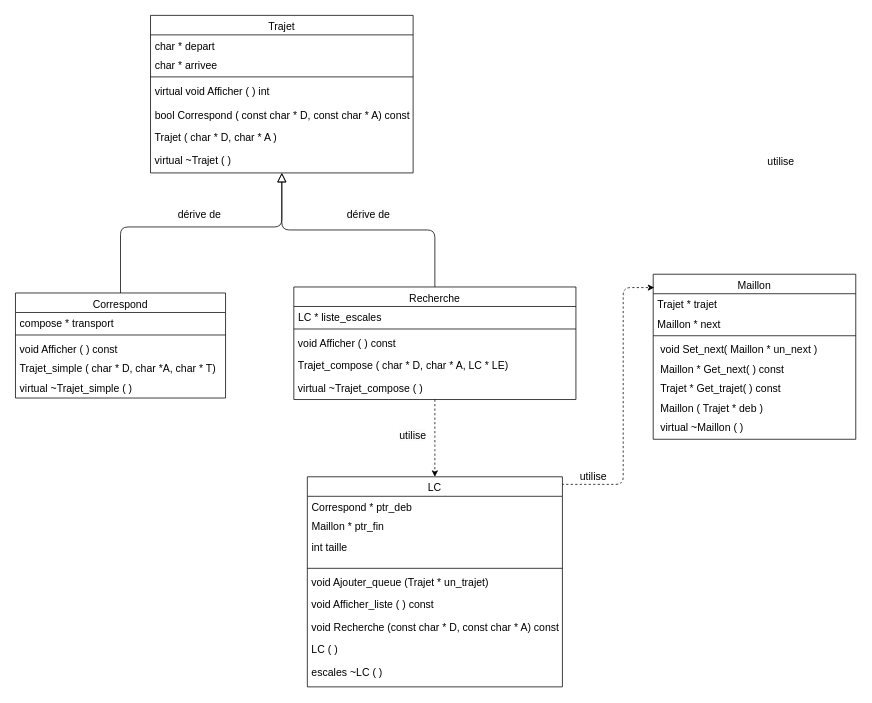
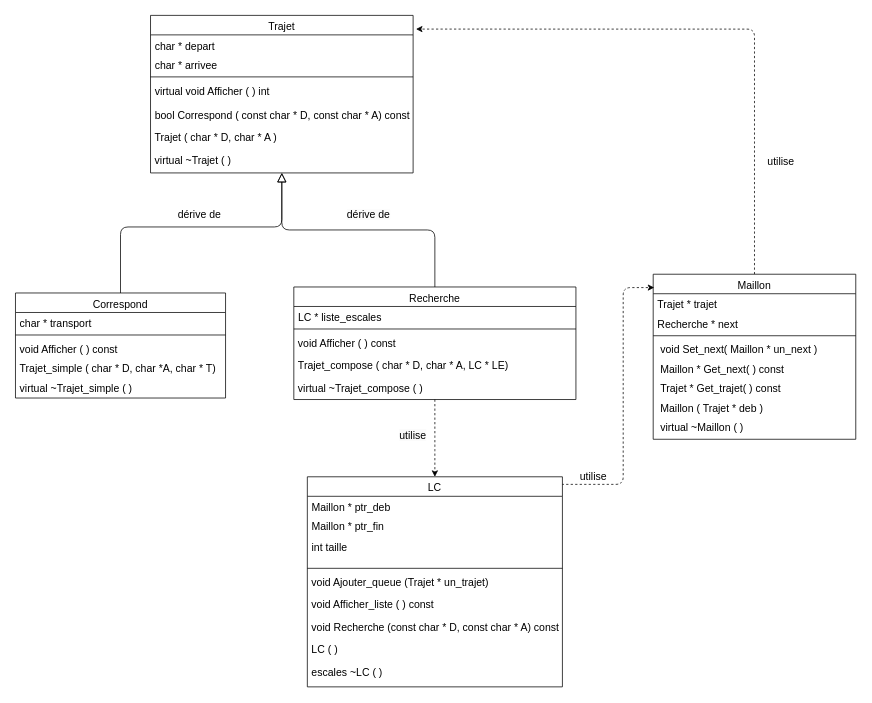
  <mxCell id="0" />
  <mxCell id="1" parent="0" />
  <mxCell id="2" value="Correspond" style="swimlane;fontStyle=0;align=center;verticalAlign=top;childLayout=stackLayout;horizontal=1;startSize=26;horizontalStack=0;resizeParent=1;resizeLast=0;collapsible=1;marginBottom=0;rounded=0;shadow=0;strokeWidth=1;flipH=0;flipV=0;labelBackgroundColor=none;fontSize=14;" parent="1" vertex="1"><mxGeometry x="20" y="390" width="280" height="140" as="geometry"><mxRectangle x="130" y="380" width="160" height="26" as="alternateBounds" /></mxGeometry></mxCell>
- <mxCell id="3" value="compose * transport" style="text;align=left;verticalAlign=top;spacingLeft=4;spacingRight=4;overflow=hidden;rotatable=0;points=[[0,0.5],[1,0.5]];portConstraint=eastwest;labelBackgroundColor=none;fontSize=14;" parent="2" vertex="1"><mxGeometry y="26" width="280" height="26" as="geometry" /></mxCell>
+ <mxCell id="3" value="char * transport" style="text;align=left;verticalAlign=top;spacingLeft=4;spacingRight=4;overflow=hidden;rotatable=0;points=[[0,0.5],[1,0.5]];portConstraint=eastwest;labelBackgroundColor=none;fontSize=14;" parent="2" vertex="1"><mxGeometry y="26" width="280" height="26" as="geometry" /></mxCell>
  <mxCell id="4" value="" style="line;html=1;strokeWidth=1;align=left;verticalAlign=middle;spacingTop=-1;spacingLeft=3;spacingRight=3;rotatable=0;labelPosition=right;points=[];portConstraint=eastwest;labelBackgroundColor=none;fontSize=14;" parent="2" vertex="1"><mxGeometry y="52" width="280" height="8" as="geometry" /></mxCell>
  <mxCell id="5" value="void Afficher ( ) const" style="text;align=left;verticalAlign=top;spacingLeft=4;spacingRight=4;overflow=hidden;rotatable=0;points=[[0,0.5],[1,0.5]];portConstraint=eastwest;fontStyle=0;labelBackgroundColor=none;fontSize=14;" parent="2" vertex="1"><mxGeometry y="60" width="280" height="26" as="geometry" /></mxCell>
  <mxCell id="6" value="Trajet_simple ( char * D, char *A, char * T)" style="text;align=left;verticalAlign=top;spacingLeft=4;spacingRight=4;overflow=hidden;rotatable=0;points=[[0,0.5],[1,0.5]];portConstraint=eastwest;labelBackgroundColor=none;fontSize=14;" parent="2" vertex="1"><mxGeometry y="86" width="280" height="26" as="geometry" /></mxCell>
  <mxCell id="7" value="virtual ~Trajet_simple ( )" style="text;align=left;verticalAlign=top;spacingLeft=4;spacingRight=4;overflow=hidden;rotatable=0;points=[[0,0.5],[1,0.5]];portConstraint=eastwest;rounded=0;shadow=0;html=0;labelBackgroundColor=none;fontSize=14;" parent="2" vertex="1"><mxGeometry y="112" width="280" height="28" as="geometry" /></mxCell>
  <mxCell id="8" value="" style="edgeStyle=orthogonalEdgeStyle;rounded=1;orthogonalLoop=1;jettySize=auto;html=1;fontFamily=Helvetica;fontSize=12;fontColor=default;entryX=0.5;entryY=0;entryDx=0;entryDy=0;dashed=1;" edge="1" parent="1" source="9" target="34"><mxGeometry relative="1" as="geometry"><Array as="points"><mxPoint x="579" y="590" /><mxPoint x="579" y="590" /></Array></mxGeometry></mxCell>
  <mxCell id="9" value="Recherche" style="swimlane;fontStyle=0;align=center;verticalAlign=top;childLayout=stackLayout;horizontal=1;startSize=26;horizontalStack=0;resizeParent=1;resizeLast=0;collapsible=1;marginBottom=0;rounded=0;shadow=0;strokeWidth=1;labelBackgroundColor=none;fontSize=14;" parent="1" vertex="1"><mxGeometry x="391" y="382" width="376" height="150" as="geometry"><mxRectangle x="340" y="380" width="170" height="26" as="alternateBounds" /></mxGeometry></mxCell>
  <mxCell id="10" value="LC * liste_escales" style="text;align=left;verticalAlign=top;spacingLeft=4;spacingRight=4;overflow=hidden;rotatable=0;points=[[0,0.5],[1,0.5]];portConstraint=eastwest;labelBackgroundColor=none;fontSize=14;" parent="9" vertex="1"><mxGeometry y="26" width="376" height="26" as="geometry" /></mxCell>
  <mxCell id="11" value="" style="line;html=1;strokeWidth=1;align=left;verticalAlign=middle;spacingTop=-1;spacingLeft=3;spacingRight=3;rotatable=0;labelPosition=right;points=[];portConstraint=eastwest;labelBackgroundColor=none;fontSize=14;" parent="9" vertex="1"><mxGeometry y="52" width="376" height="8" as="geometry" /></mxCell>
  <mxCell id="12" value="&amp;nbsp;void Afficher ( ) const" style="text;html=1;align=left;verticalAlign=middle;resizable=0;points=[];autosize=1;strokeColor=none;fillColor=none;fontSize=14;" vertex="1" parent="9"><mxGeometry y="60" width="376" height="30" as="geometry" /></mxCell>
  <mxCell id="13" value="&amp;nbsp;Trajet_compose ( char * D, char * A, LC * LE)" style="text;html=1;align=left;verticalAlign=middle;resizable=0;points=[];autosize=1;strokeColor=none;fillColor=none;fontSize=14;" vertex="1" parent="9"><mxGeometry y="90" width="376" height="30" as="geometry" /></mxCell>
  <mxCell id="14" value="&amp;nbsp;virtual ~Trajet_compose ( )" style="text;html=1;align=left;verticalAlign=middle;resizable=0;points=[];autosize=1;strokeColor=none;fillColor=none;fontSize=14;" vertex="1" parent="9"><mxGeometry y="120" width="376" height="30" as="geometry" /></mxCell>
+ <mxCell id="15" value="" style="edgeStyle=orthogonalEdgeStyle;rounded=1;orthogonalLoop=1;jettySize=auto;html=1;fontFamily=Helvetica;fontSize=12;fontColor=default;entryX=1.011;entryY=0.087;entryDx=0;entryDy=0;entryPerimeter=0;dashed=1;" edge="1" parent="1" source="16" target="25"><mxGeometry relative="1" as="geometry"><mxPoint x="1005" y="285" as="targetPoint" /><Array as="points"><mxPoint x="1005" y="38" /></Array></mxGeometry></mxCell>
  <mxCell id="16" value="Maillon" style="swimlane;fontStyle=0;align=center;verticalAlign=top;childLayout=stackLayout;horizontal=1;startSize=26;horizontalStack=0;resizeParent=1;resizeLast=0;collapsible=1;marginBottom=0;rounded=0;shadow=0;strokeWidth=1;labelBackgroundColor=none;fontSize=14;" parent="1" vertex="1"><mxGeometry x="870" y="365" width="270" height="220" as="geometry"><mxRectangle x="550" y="140" width="160" height="26" as="alternateBounds" /></mxGeometry></mxCell>
  <mxCell id="17" value="Trajet * trajet" style="text;align=left;verticalAlign=top;spacingLeft=4;spacingRight=4;overflow=hidden;rotatable=0;points=[[0,0.5],[1,0.5]];portConstraint=eastwest;rounded=0;shadow=0;html=0;labelBackgroundColor=none;fontSize=14;" parent="16" vertex="1"><mxGeometry y="26" width="270" height="26" as="geometry" /></mxCell>
- <mxCell id="18" value="Maillon * next" style="text;align=left;verticalAlign=top;spacingLeft=4;spacingRight=4;overflow=hidden;rotatable=0;points=[[0,0.5],[1,0.5]];portConstraint=eastwest;rounded=0;shadow=0;html=0;labelBackgroundColor=none;fontSize=14;" parent="16" vertex="1"><mxGeometry y="52" width="270" height="26" as="geometry" /></mxCell>
+ <mxCell id="18" value="Recherche * next" style="text;align=left;verticalAlign=top;spacingLeft=4;spacingRight=4;overflow=hidden;rotatable=0;points=[[0,0.5],[1,0.5]];portConstraint=eastwest;rounded=0;shadow=0;html=0;labelBackgroundColor=none;fontSize=14;" parent="16" vertex="1"><mxGeometry y="52" width="270" height="26" as="geometry" /></mxCell>
  <mxCell id="19" value="" style="line;html=1;strokeWidth=1;align=left;verticalAlign=middle;spacingTop=-1;spacingLeft=3;spacingRight=3;rotatable=0;labelPosition=right;points=[];portConstraint=eastwest;labelBackgroundColor=none;fontSize=14;" parent="16" vertex="1"><mxGeometry y="78" width="270" height="8" as="geometry" /></mxCell>
  <mxCell id="20" value=" void Set_next( Maillon * un_next )" style="text;align=left;verticalAlign=top;spacingLeft=4;spacingRight=4;overflow=hidden;rotatable=0;points=[[0,0.5],[1,0.5]];portConstraint=eastwest;labelBackgroundColor=none;fontSize=14;" parent="16" vertex="1"><mxGeometry y="86" width="270" height="26" as="geometry" /></mxCell>
  <mxCell id="21" value=" Maillon * Get_next( ) const" style="text;align=left;verticalAlign=top;spacingLeft=4;spacingRight=4;overflow=hidden;rotatable=0;points=[[0,0.5],[1,0.5]];portConstraint=eastwest;labelBackgroundColor=none;fontSize=14;" parent="16" vertex="1"><mxGeometry y="112" width="270" height="26" as="geometry" /></mxCell>
  <mxCell id="22" value=" Trajet * Get_trajet( ) const" style="text;align=left;verticalAlign=top;spacingLeft=4;spacingRight=4;overflow=hidden;rotatable=0;points=[[0,0.5],[1,0.5]];portConstraint=eastwest;labelBackgroundColor=none;fontSize=14;" vertex="1" parent="16"><mxGeometry y="138" width="270" height="26" as="geometry" /></mxCell>
  <mxCell id="23" value=" Maillon ( Trajet * deb )" style="text;align=left;verticalAlign=top;spacingLeft=4;spacingRight=4;overflow=hidden;rotatable=0;points=[[0,0.5],[1,0.5]];portConstraint=eastwest;labelBackgroundColor=none;fontSize=14;" vertex="1" parent="16"><mxGeometry y="164" width="270" height="26" as="geometry" /></mxCell>
  <mxCell id="24" value="&amp;nbsp; virtual ~Maillon ( )" style="text;html=1;align=left;verticalAlign=middle;resizable=0;points=[];autosize=1;strokeColor=none;fillColor=none;fontSize=14;fontFamily=Helvetica;fontColor=default;" vertex="1" parent="16"><mxGeometry y="190" width="270" height="30" as="geometry" /></mxCell>
  <mxCell id="25" value="Trajet" style="swimlane;fontStyle=0;align=center;verticalAlign=top;childLayout=stackLayout;horizontal=1;startSize=26;horizontalStack=0;resizeParent=1;resizeLast=0;collapsible=1;marginBottom=0;rounded=0;shadow=0;strokeWidth=1;flipH=0;flipV=0;labelBackgroundColor=none;fontSize=14;" vertex="1" parent="1"><mxGeometry x="200" y="20" width="350" height="210" as="geometry"><mxRectangle x="130" y="380" width="160" height="26" as="alternateBounds" /></mxGeometry></mxCell>
  <mxCell id="26" value="char * depart" style="text;align=left;verticalAlign=top;spacingLeft=4;spacingRight=4;overflow=hidden;rotatable=0;points=[[0,0.5],[1,0.5]];portConstraint=eastwest;labelBackgroundColor=none;fontSize=14;" vertex="1" parent="25"><mxGeometry y="26" width="350" height="26" as="geometry" /></mxCell>
  <mxCell id="27" value="char * arrivee" style="text;align=left;verticalAlign=top;spacingLeft=4;spacingRight=4;overflow=hidden;rotatable=0;points=[[0,0.5],[1,0.5]];portConstraint=eastwest;rounded=0;shadow=0;html=0;labelBackgroundColor=none;fontSize=14;" vertex="1" parent="25"><mxGeometry y="52" width="350" height="26" as="geometry" /></mxCell>
  <mxCell id="28" value="" style="line;html=1;strokeWidth=1;align=left;verticalAlign=middle;spacingTop=-1;spacingLeft=3;spacingRight=3;rotatable=0;labelPosition=right;points=[];portConstraint=eastwest;labelBackgroundColor=none;fontSize=14;" vertex="1" parent="25"><mxGeometry y="78" width="350" height="8" as="geometry" /></mxCell>
  <mxCell id="29" value="virtual void Afficher ( ) int" style="text;align=left;verticalAlign=top;spacingLeft=4;spacingRight=4;overflow=hidden;rotatable=0;points=[[0,0.5],[1,0.5]];portConstraint=eastwest;fontStyle=0;labelBackgroundColor=none;fontSize=14;" vertex="1" parent="25"><mxGeometry y="86" width="350" height="32" as="geometry" /></mxCell>
  <mxCell id="30" value="bool Correspond ( const char * D, const char * A) const" style="text;align=left;verticalAlign=top;spacingLeft=4;spacingRight=4;overflow=hidden;rotatable=0;points=[[0,0.5],[1,0.5]];portConstraint=eastwest;labelBackgroundColor=none;fontSize=14;" vertex="1" parent="25"><mxGeometry y="118" width="350" height="30" as="geometry" /></mxCell>
  <mxCell id="31" value="&amp;nbsp;Trajet ( char * D, char * A )" style="text;html=1;align=left;verticalAlign=middle;resizable=0;points=[];autosize=1;strokeColor=none;fillColor=none;fontSize=14;fontFamily=Helvetica;fontColor=default;" vertex="1" parent="25"><mxGeometry y="148" width="350" height="30" as="geometry" /></mxCell>
  <mxCell id="32" value="&amp;nbsp;virtual ~Trajet ( )" style="text;html=1;align=left;verticalAlign=middle;resizable=0;points=[];autosize=1;strokeColor=none;fillColor=none;fontSize=14;fontFamily=Helvetica;fontColor=default;" vertex="1" parent="25"><mxGeometry y="178" width="350" height="30" as="geometry" /></mxCell>
  <mxCell id="33" value="" style="edgeStyle=orthogonalEdgeStyle;rounded=1;orthogonalLoop=1;jettySize=auto;html=1;fontFamily=Helvetica;fontSize=12;fontColor=default;exitX=0.999;exitY=0.036;exitDx=0;exitDy=0;exitPerimeter=0;dashed=1;entryX=0.005;entryY=0.081;entryDx=0;entryDy=0;entryPerimeter=0;" edge="1" parent="1" target="16"><mxGeometry relative="1" as="geometry"><mxPoint x="670" y="645.08" as="sourcePoint" /><mxPoint x="850" y="380" as="targetPoint" /><Array as="points"><mxPoint x="830" y="645" /><mxPoint x="830" y="383" /></Array></mxGeometry></mxCell>
  <mxCell id="34" value="LC" style="swimlane;fontStyle=0;align=center;verticalAlign=top;childLayout=stackLayout;horizontal=1;startSize=26;horizontalStack=0;resizeParent=1;resizeLast=0;collapsible=1;marginBottom=0;rounded=0;shadow=0;strokeWidth=1;labelBackgroundColor=none;fontSize=14;" vertex="1" parent="1"><mxGeometry x="409" y="635" width="340" height="280" as="geometry"><mxRectangle x="340" y="380" width="170" height="26" as="alternateBounds" /></mxGeometry></mxCell>
- <mxCell id="35" value="Correspond * ptr_deb&#10;" style="text;align=left;verticalAlign=top;spacingLeft=4;spacingRight=4;overflow=hidden;rotatable=0;points=[[0,0.5],[1,0.5]];portConstraint=eastwest;labelBackgroundColor=none;fontSize=14;" vertex="1" parent="34"><mxGeometry y="26" width="340" height="26" as="geometry" /></mxCell>
+ <mxCell id="35" value="Maillon * ptr_deb&#10;" style="text;align=left;verticalAlign=top;spacingLeft=4;spacingRight=4;overflow=hidden;rotatable=0;points=[[0,0.5],[1,0.5]];portConstraint=eastwest;labelBackgroundColor=none;fontSize=14;" vertex="1" parent="34"><mxGeometry y="26" width="340" height="26" as="geometry" /></mxCell>
  <mxCell id="36" value="Maillon * ptr_fin" style="text;align=left;verticalAlign=top;spacingLeft=4;spacingRight=4;overflow=hidden;rotatable=0;points=[[0,0.5],[1,0.5]];portConstraint=eastwest;labelBackgroundColor=none;fontSize=14;" vertex="1" parent="34"><mxGeometry y="52" width="340" height="28" as="geometry" /></mxCell>
  <mxCell id="37" value="int taille" style="text;align=left;verticalAlign=top;spacingLeft=4;spacingRight=4;overflow=hidden;rotatable=0;points=[[0,0.5],[1,0.5]];portConstraint=eastwest;labelBackgroundColor=none;fontSize=14;" vertex="1" parent="34"><mxGeometry y="80" width="340" height="38" as="geometry" /></mxCell>
  <mxCell id="38" value="" style="line;html=1;strokeWidth=1;align=left;verticalAlign=middle;spacingTop=-1;spacingLeft=3;spacingRight=3;rotatable=0;labelPosition=right;points=[];portConstraint=eastwest;labelBackgroundColor=none;fontSize=14;" vertex="1" parent="34"><mxGeometry y="118" width="340" height="8" as="geometry" /></mxCell>
  <mxCell id="39" value="&amp;nbsp;void Ajouter_queue (Trajet * un_trajet)" style="text;html=1;align=left;verticalAlign=middle;resizable=0;points=[];autosize=1;strokeColor=none;fillColor=none;fontSize=14;" vertex="1" parent="34"><mxGeometry y="126" width="340" height="30" as="geometry" /></mxCell>
  <mxCell id="40" value="&amp;nbsp;void Afficher_liste ( ) const" style="text;html=1;align=left;verticalAlign=middle;resizable=0;points=[];autosize=1;strokeColor=none;fillColor=none;fontSize=14;" vertex="1" parent="34"><mxGeometry y="156" width="340" height="30" as="geometry" /></mxCell>
  <mxCell id="41" value="&amp;nbsp;void Recherche (const char * D, const char * A) const" style="text;html=1;align=left;verticalAlign=middle;resizable=0;points=[];autosize=1;strokeColor=none;fillColor=none;fontSize=14;" vertex="1" parent="34"><mxGeometry y="186" width="340" height="30" as="geometry" /></mxCell>
  <mxCell id="42" value="&amp;nbsp;LC ( )" style="text;html=1;align=left;verticalAlign=middle;resizable=0;points=[];autosize=1;strokeColor=none;fillColor=none;fontSize=14;" vertex="1" parent="34"><mxGeometry y="216" width="340" height="30" as="geometry" /></mxCell>
  <mxCell id="43" value="&amp;nbsp;escales ~LC ( )" style="text;html=1;align=left;verticalAlign=middle;resizable=0;points=[];autosize=1;strokeColor=none;fillColor=none;fontSize=14;" vertex="1" parent="34"><mxGeometry y="246" width="340" height="30" as="geometry" /></mxCell>
  <mxCell id="44" value="utilise" style="text;html=1;align=center;verticalAlign=middle;resizable=0;points=[];autosize=1;strokeColor=none;fillColor=none;labelBackgroundColor=none;fontSize=14;" vertex="1" parent="1"><mxGeometry x="760" y="620" width="60" height="30" as="geometry" /></mxCell>
  <mxCell id="45" value="utilise" style="text;html=1;align=center;verticalAlign=middle;resizable=0;points=[];autosize=1;strokeColor=none;fillColor=none;labelBackgroundColor=none;fontSize=14;" vertex="1" parent="1"><mxGeometry x="1010" y="200" width="60" height="30" as="geometry" /></mxCell>
  <mxCell id="46" value="&lt;span style=&quot;color: rgb(0, 0, 0); font-family: Helvetica; font-size: 14px; font-style: normal; font-variant-ligatures: normal; font-variant-caps: normal; font-weight: 400; letter-spacing: normal; orphans: 2; text-align: center; text-indent: 0px; text-transform: none; widows: 2; word-spacing: 0px; -webkit-text-stroke-width: 0px; background-color: rgb(251, 251, 251); text-decoration-thickness: initial; text-decoration-style: initial; text-decoration-color: initial; float: none; display: inline !important;&quot;&gt;utilise&lt;/span&gt;" style="text;whiteSpace=wrap;html=1;fontSize=12;fontFamily=Helvetica;fontColor=default;" vertex="1" parent="1"><mxGeometry x="530" y="565" width="70" height="40" as="geometry" /></mxCell>
  <mxCell id="47" value="" style="endArrow=block;endSize=10;endFill=0;shadow=0;strokeWidth=1;rounded=1;edgeStyle=elbowEdgeStyle;elbow=vertical;labelBackgroundColor=none;fontColor=default;fontSize=14;exitX=0.5;exitY=0;exitDx=0;exitDy=0;entryX=0.5;entryY=1;entryDx=0;entryDy=0;" parent="1" source="9" target="25" edge="1"><mxGeometry width="160" relative="1" as="geometry"><mxPoint x="430" y="380" as="sourcePoint" /><mxPoint x="400" y="270" as="targetPoint" /></mxGeometry></mxCell>
  <mxCell id="48" value="" style="endArrow=block;endSize=10;endFill=0;shadow=0;strokeWidth=1;rounded=1;edgeStyle=elbowEdgeStyle;elbow=vertical;labelBackgroundColor=none;fontColor=default;fontSize=14;exitX=0.5;exitY=0;exitDx=0;exitDy=0;" parent="1" source="2" edge="1"><mxGeometry width="160" relative="1" as="geometry"><mxPoint x="220" y="215" as="sourcePoint" /><mxPoint x="375" y="230" as="targetPoint" /><Array as="points"><mxPoint x="220" y="302" /></Array></mxGeometry></mxCell>
  <mxCell id="49" value="&lt;font style=&quot;font-size: 14px;&quot;&gt;dérive de&lt;/font&gt;" style="text;html=1;align=center;verticalAlign=middle;resizable=0;points=[];autosize=1;strokeColor=none;fillColor=none;fontSize=12;fontFamily=Helvetica;fontColor=default;" vertex="1" parent="1"><mxGeometry x="225" y="270" width="80" height="30" as="geometry" /></mxCell>
  <mxCell id="50" value="&lt;span style=&quot;color: rgb(0, 0, 0); font-family: Helvetica; font-style: normal; font-variant-ligatures: normal; font-variant-caps: normal; font-weight: 400; letter-spacing: normal; orphans: 2; text-align: center; text-indent: 0px; text-transform: none; widows: 2; word-spacing: 0px; -webkit-text-stroke-width: 0px; background-color: rgb(251, 251, 251); text-decoration-thickness: initial; text-decoration-style: initial; text-decoration-color: initial; float: none; display: inline !important;&quot;&gt;&lt;font style=&quot;font-size: 14px;&quot;&gt;dérive de&lt;/font&gt;&lt;/span&gt;" style="text;whiteSpace=wrap;html=1;fontSize=12;fontFamily=Helvetica;fontColor=default;" vertex="1" parent="1"><mxGeometry x="460" y="270" width="80" height="40" as="geometry" /></mxCell>
